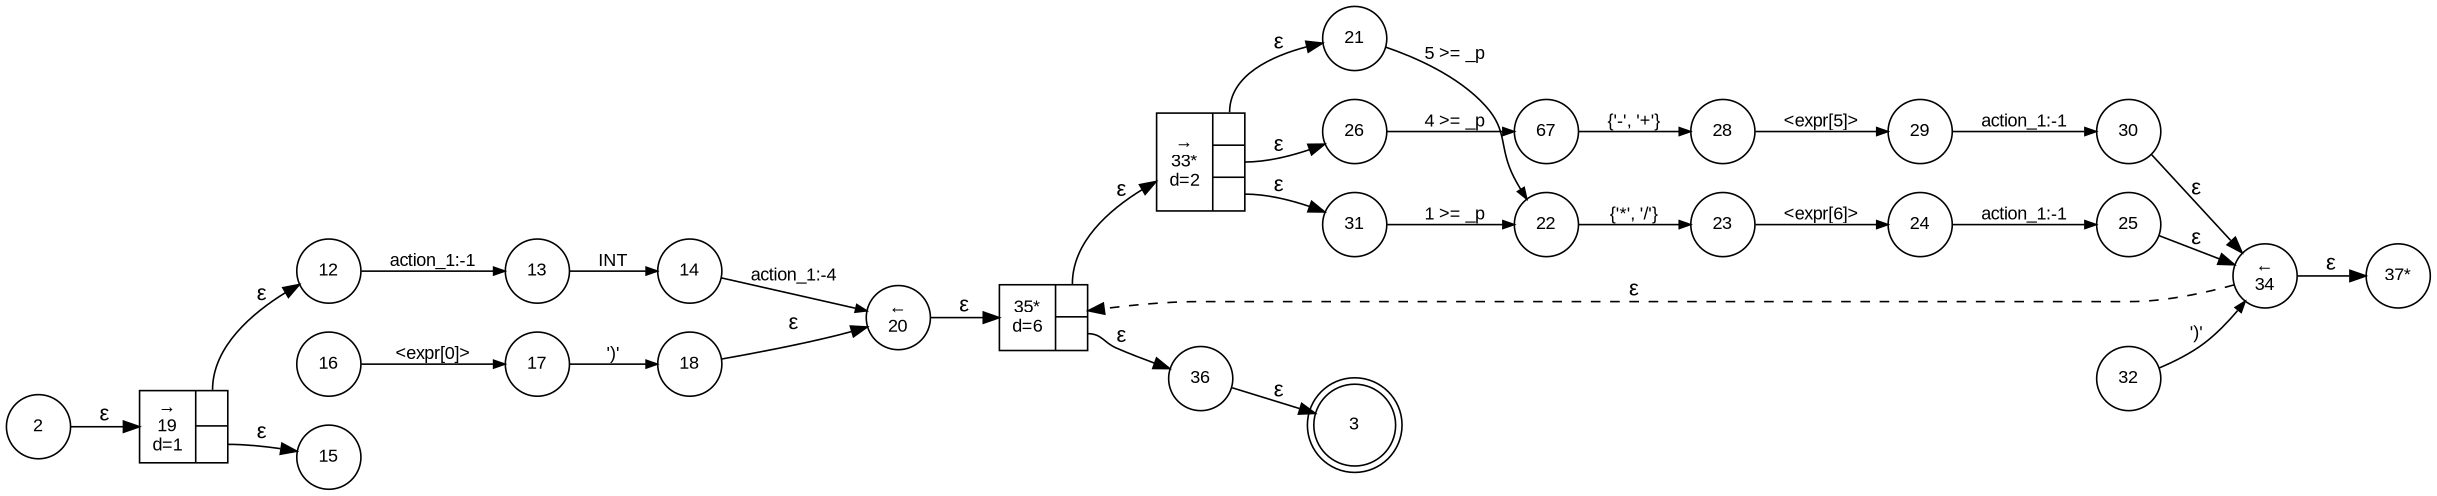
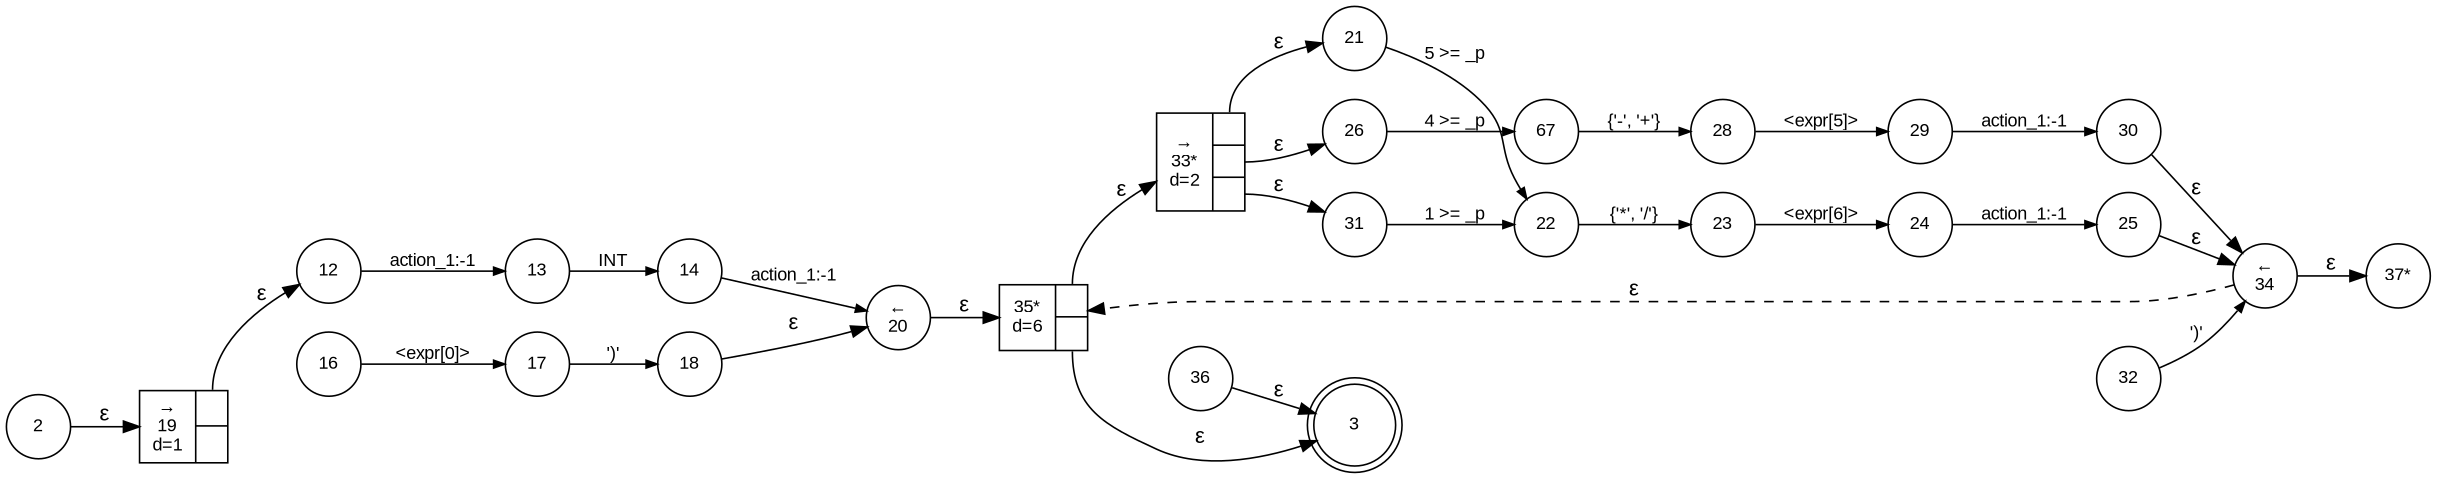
  digraph {
    fontname="Liberation Sans"
    rankdir=LR
    node [fixedsize=true fontname="Liberation Sans" fontsize=11 shape=circle peripheries=1]
    edge [fontname="Liberation Sans"]
    n1 [label=3 shape=doublecircle width=.6 peripheries=""]
    n2 [label=2 width=.55]
    n3 [fixedsize=false label="{&rarr;\n19\nd=1|{<p0>|<p1>}}" shape=record]
    n4 [label=12 width=.55]
-   n5 [label=15 width=.55]
    n6 [label=13 width=.55]
    n7 [label=14 width=.55]
    n8 [label="&larr;\n20" width=.55]
    n9 [fixedsize=false label="{35*\nd=6|{<p0>|<p1>}}" shape=record]
    n10 [label=16 width=.55]
    n11 [label=17 width=.55]
    n12 [label=18 width=.55]
    n13 [fixedsize=false label="{&rarr;\n33*\nd=2|{<p0>|<p1>|<p2>}}" shape=record]
    n14 [label=36 width=.55]
    n15 [label=21 width=.55]
    n16 [label=22 width=.55]
    n17 [label=23 width=.55]
    n18 [label=24 width=.55]
    n19 [label=25 width=.55]
    n20 [label="&larr;\n34" width=.55]
    n21 [label="37*" width=.55]
    n22 [label=26 width=.55]
    n23 [label=67 width=.55]
    n24 [label=28 width=.55]
    n25 [label=29 width=.55]
    n26 [label=30 width=.55]
    n27 [label=31 width=.55]
    n28 [label=32 width=.55]
    n2 -> n3 [label="&epsilon;"]
    n3 -> n4 [label="&epsilon;" tailport=p0]
-   n3 -> n5 [label="&epsilon;" tailport=p1]
    n4 -> n6 [arrowhead=normal arrowsize=.7 fontsize=11 label="action_1:-1"]
    n6 -> n7 [arrowhead=normal arrowsize=.7 fontsize=11 label=INT]
-   n7 -> n8 [arrowhead=normal arrowsize=.7 fontsize=11 label="action_1:-4"]
+   n7 -> n8 [arrowhead=normal arrowsize=.7 fontsize=11 label="action_1:-1"]
    n8 -> n9 [label="&epsilon;"]
    n9 -> n13 [label="&epsilon;" tailport=p0]
-   n9 -> n14 [label="&epsilon;" tailport=p1]
+   n9 -> n1 [label="&epsilon;" tailport=p1]
    n10 -> n11 [arrowhead=normal arrowsize=.7 fontsize=11 label="<expr[0]>"]
    n11 -> n12 [arrowhead=normal arrowsize=.7 fontsize=11 label="')'"]
    n12 -> n8 [label="&epsilon;"]
    n13 -> n15 [label="&epsilon;" tailport=p0]
    n13 -> n22 [label="&epsilon;" tailport=p1]
    n13 -> n27 [label="&epsilon;" tailport=p2]
    n14 -> n1 [label="&epsilon;"]
    n15 -> n16 [arrowhead=normal arrowsize=.7 fontsize=11 label="5 >= _p"]
    n16 -> n17 [arrowhead=normal arrowsize=.7 fontsize=11 label="{'*', '/'}"]
    n17 -> n18 [arrowhead=normal arrowsize=.7 fontsize=11 label="<expr[6]>"]
    n18 -> n19 [arrowhead=normal arrowsize=.7 fontsize=11 label="action_1:-1"]
    n19 -> n20 [label="&epsilon;"]
    n20 -> n9 [label="&epsilon;" style=dashed]
    n20 -> n21 [label="&epsilon;"]
    n22 -> n23 [arrowhead=normal arrowsize=.7 fontsize=11 label="4 >= _p"]
    n23 -> n24 [arrowhead=normal arrowsize=.7 fontsize=11 label="{'-', '+'}"]
    n24 -> n25 [arrowhead=normal arrowsize=.7 fontsize=11 label="<expr[5]>"]
    n25 -> n26 [arrowhead=normal arrowsize=.7 fontsize=11 label="action_1:-1"]
    n26 -> n20 [label="&epsilon;"]
    n27 -> n16 [arrowhead=normal arrowsize=.7 fontsize=11 label="1 >= _p"]
    n28 -> n20 [arrowhead=normal arrowsize=.7 fontsize=11 label="')'"]
  }
